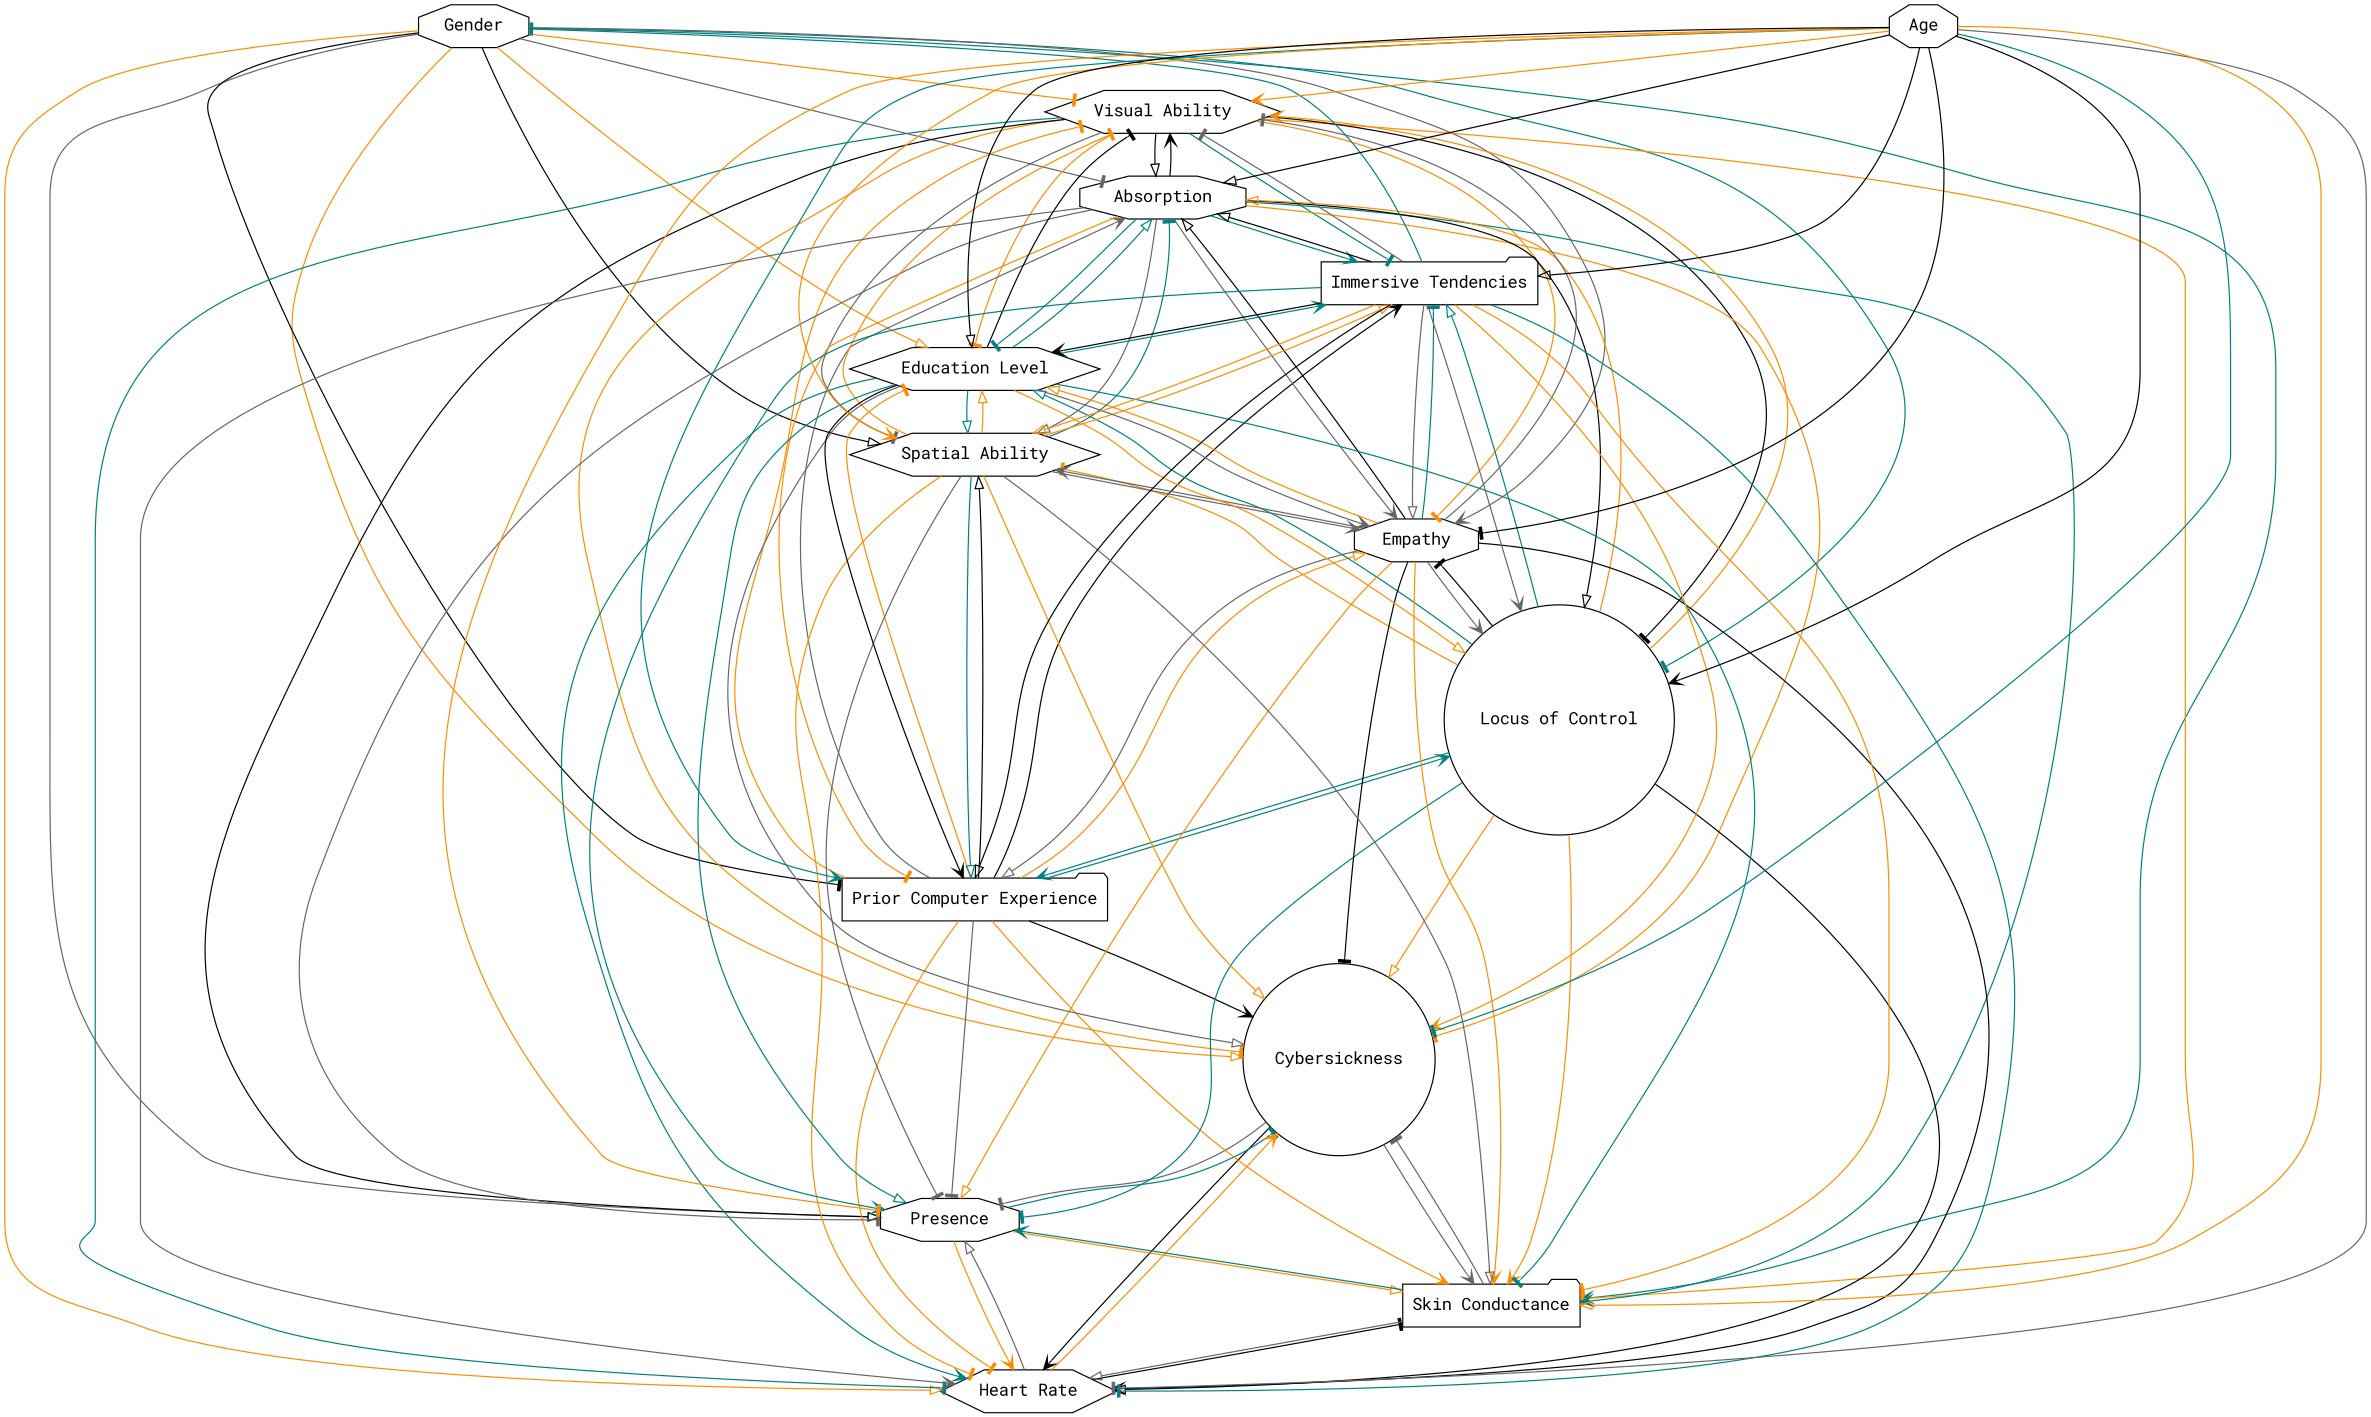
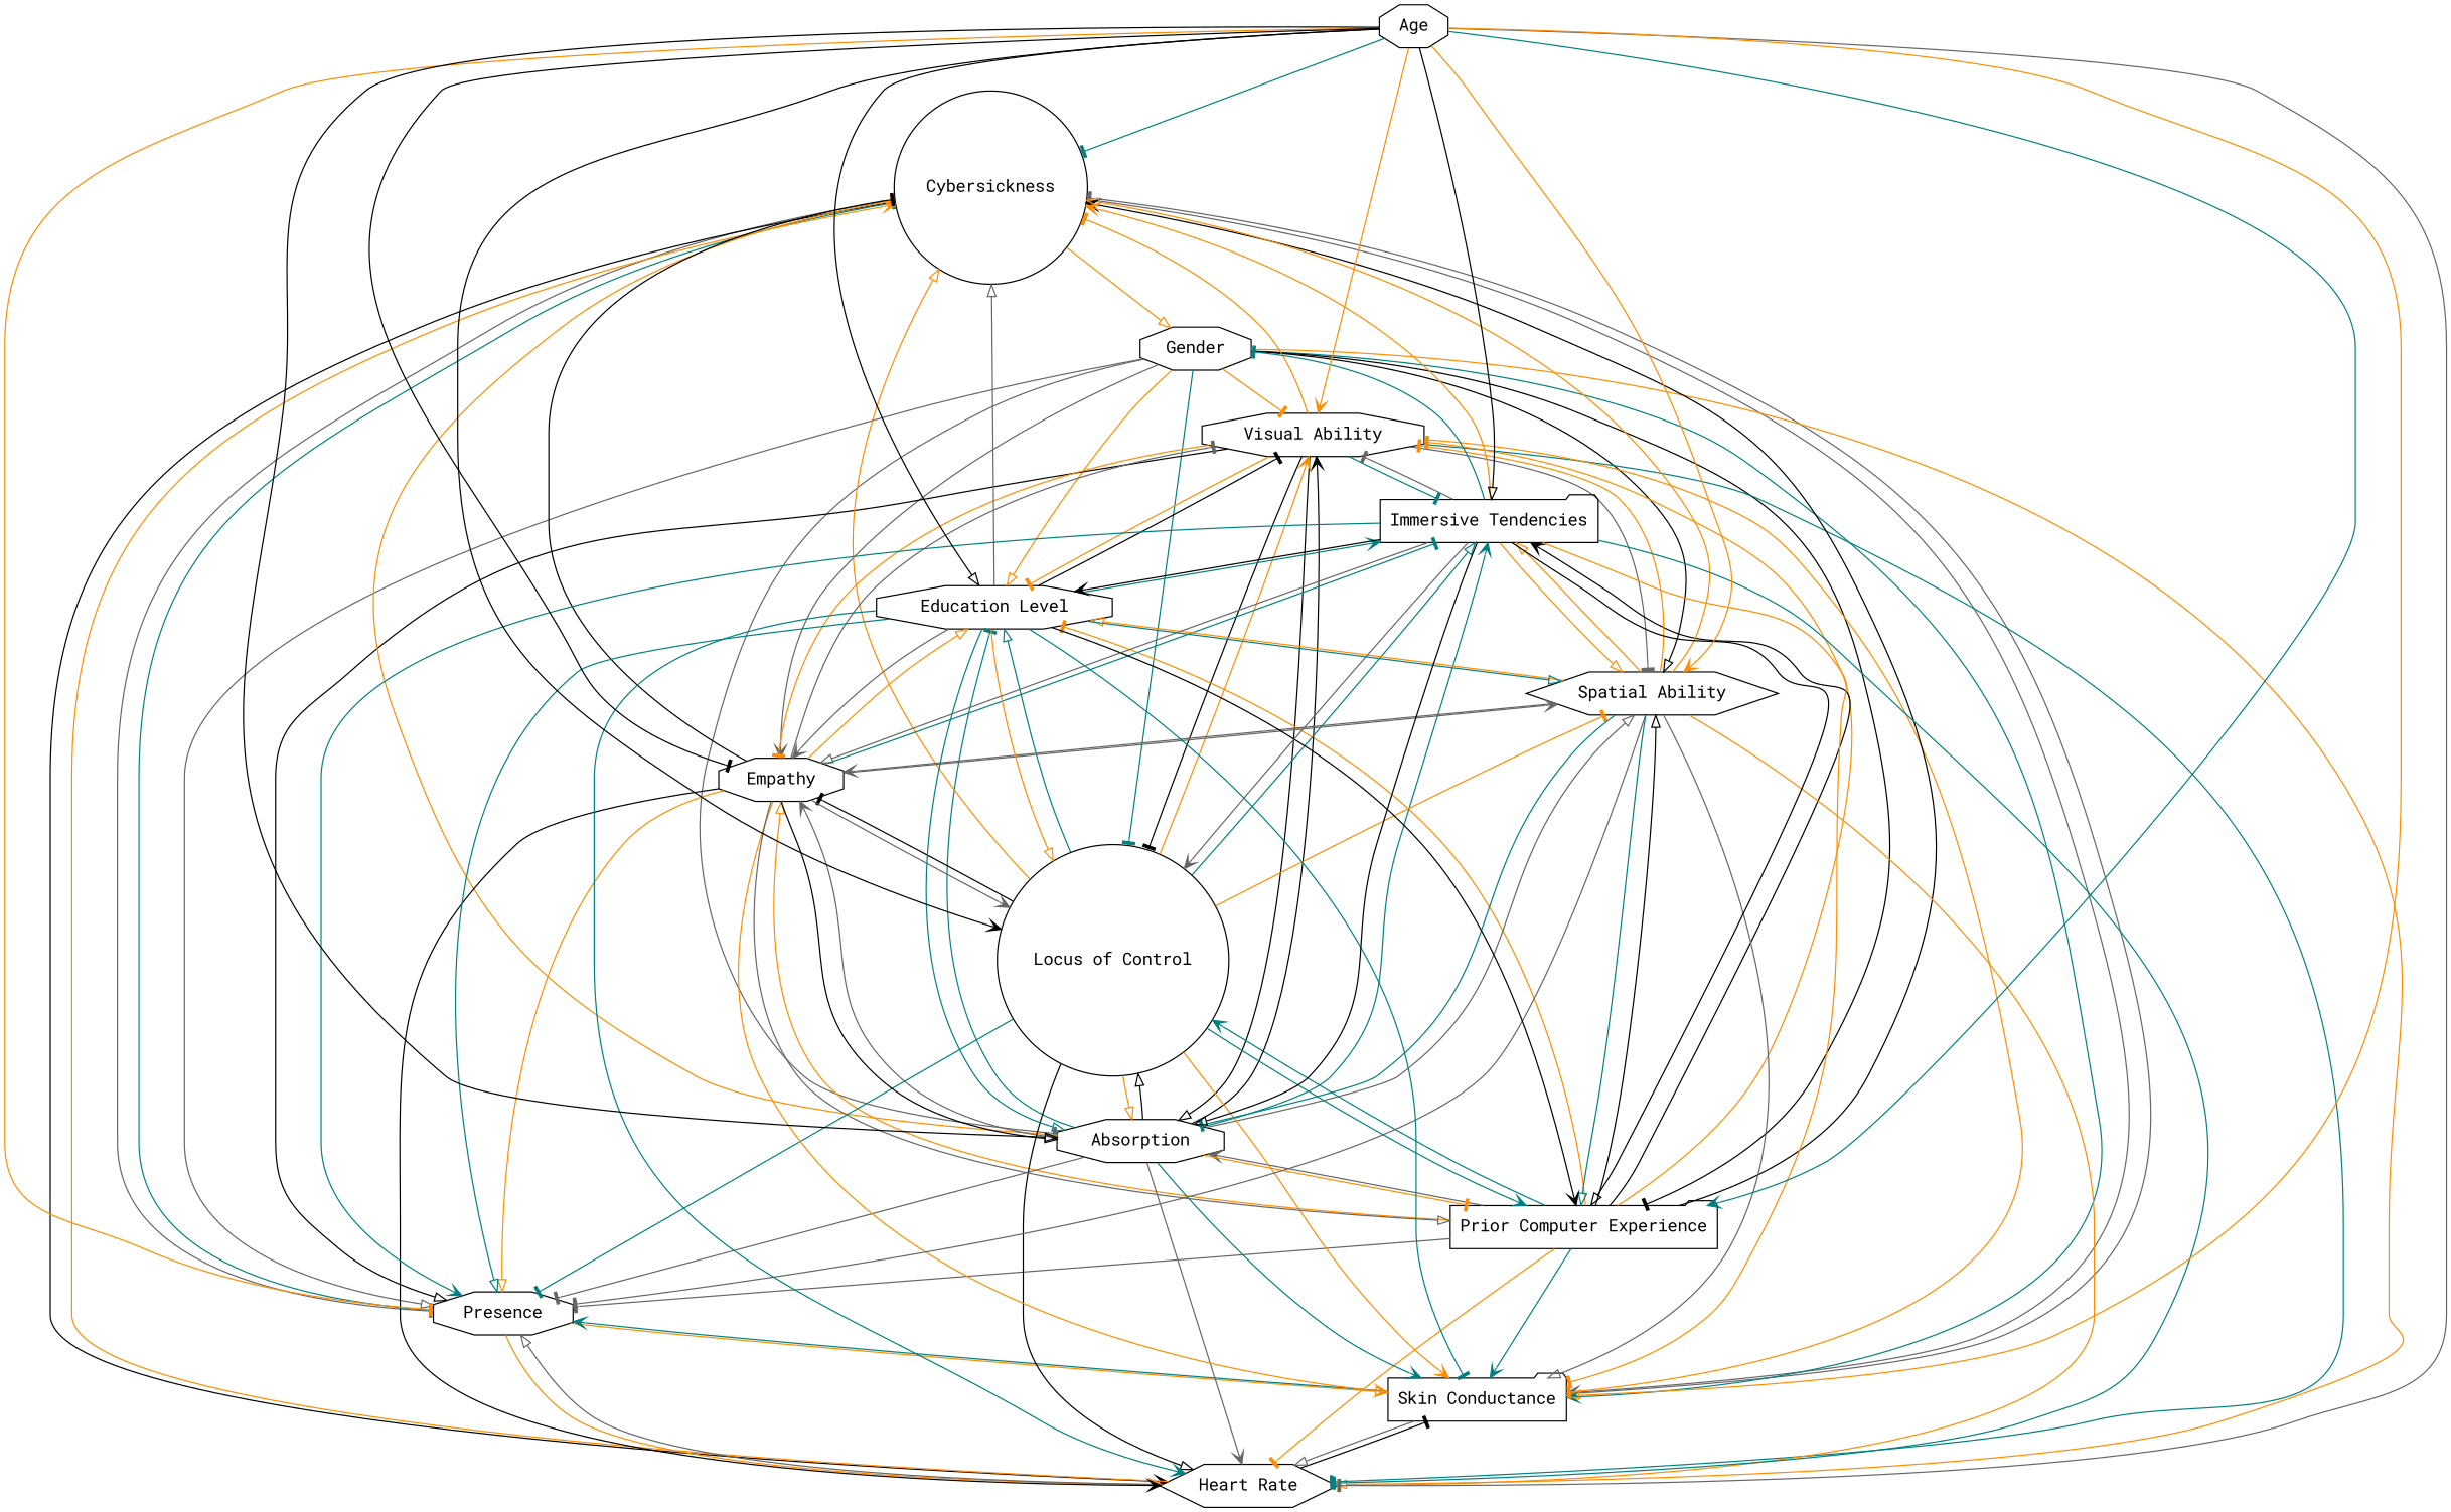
  digraph {
    fontname="Roboto Mono"
    node [fontname="Roboto Mono" shape=octagon]
    edge [arrowhead=tee color=darkorange fontname="Roboto Mono" type=m]
    Cybersickness [shape=circle]
    Presence
    "Heart Rate" [shape=hexagon]
    "Skin Conductance" [shape=folder]
    Gender
-   "Visual Ability" [shape=hexagon]
+   "Visual Ability"
    "Prior Computer Experience" [shape=folder]
    Absorption
    "Locus of Control" [shape=circle]
    Empathy
    "Spatial Ability" [shape=hexagon]
-   "Education Level" [shape=hexagon]
+   "Education Level"
    "Immersive Tendencies" [shape=folder]
    Age
    Cybersickness -> Presence [color=gray40 type=a]
    Cybersickness -> "Heart Rate" [arrowhead=vee color=black]
    Cybersickness -> "Skin Conductance" [arrowhead=vee color=gray40]
    Presence -> Cybersickness [color=teal type=a]
    Presence -> "Heart Rate" [arrowhead=vee]
    Presence -> "Skin Conductance" [arrowhead=onormal]
    "Heart Rate" -> Cybersickness [arrowhead=vee]
    "Heart Rate" -> Presence [arrowhead=onormal color=gray40]
    "Heart Rate" -> "Skin Conductance" [color=black]
    "Skin Conductance" -> Cybersickness [color=gray40]
    "Skin Conductance" -> Presence [arrowhead=vee color=teal]
    "Skin Conductance" -> "Heart Rate" [arrowhead=onormal color=gray40]
-   Gender -> Cybersickness [arrowhead=onormal]
+   Cybersickness -> Gender [arrowhead=onormal]
    Gender -> Presence [arrowhead=onormal color=gray40]
    Gender -> "Heart Rate" [arrowhead=onormal]
    Gender -> "Skin Conductance" [arrowhead=vee color=teal]
    Gender -> "Visual Ability"
    Gender -> "Prior Computer Experience" [color=black]
    Gender -> Absorption [color=gray40]
    Gender -> "Locus of Control" [color=teal]
    Gender -> Empathy [arrowhead=vee color=gray40]
    Gender -> "Spatial Ability" [arrowhead=onormal color=black]
    Gender -> "Education Level" [arrowhead=onormal]
    "Visual Ability" -> Cybersickness
    "Visual Ability" -> Presence [arrowhead=onormal color=black]
    "Visual Ability" -> "Heart Rate" [color=teal]
    "Visual Ability" -> "Skin Conductance"
    "Visual Ability" -> Absorption [arrowhead=onormal color=black]
    "Visual Ability" -> "Locus of Control" [color=black]
    "Visual Ability" -> Empathy
    "Visual Ability" -> "Spatial Ability" [color=gray40]
    "Visual Ability" -> "Education Level"
    "Visual Ability" -> "Immersive Tendencies" [color=teal]
    "Prior Computer Experience" -> Cybersickness [arrowhead=vee color=black]
    "Prior Computer Experience" -> Presence [color=gray40]
    "Prior Computer Experience" -> "Heart Rate"
-   "Prior Computer Experience" -> "Skin Conductance" [arrowhead=vee]
+   "Prior Computer Experience" -> "Skin Conductance" [arrowhead=vee color=teal]
    "Prior Computer Experience" -> "Visual Ability"
    "Prior Computer Experience" -> Absorption [arrowhead=vee color=gray40]
    "Prior Computer Experience" -> "Locus of Control" [arrowhead=vee color=teal]
    "Prior Computer Experience" -> Empathy [arrowhead=onormal]
    "Prior Computer Experience" -> "Spatial Ability" [arrowhead=onormal color=black]
    "Prior Computer Experience" -> "Education Level"
    "Prior Computer Experience" -> "Immersive Tendencies" [arrowhead=vee color=black]
    Absorption -> Cybersickness [type=a]
    Absorption -> Presence [color=gray40 type=sp]
    Absorption -> "Heart Rate" [arrowhead=vee color=gray40]
    Absorption -> "Skin Conductance" [arrowhead=vee color=teal]
    Absorption -> "Visual Ability" [arrowhead=vee color=black]
    Absorption -> "Prior Computer Experience"
    Absorption -> "Locus of Control" [arrowhead=onormal color=black]
    Absorption -> Empathy [arrowhead=vee color=gray40]
    Absorption -> "Spatial Ability" [arrowhead=onormal color=gray40]
    Absorption -> "Education Level" [color=teal]
    Absorption -> "Immersive Tendencies" [arrowhead=vee color=teal type=sp]
    "Locus of Control" -> Cybersickness [arrowhead=onormal type=a]
    "Locus of Control" -> Presence [color=teal type=a]
    "Locus of Control" -> "Heart Rate" [arrowhead=onormal color=black]
    "Locus of Control" -> "Skin Conductance" [arrowhead=vee]
    "Locus of Control" -> "Visual Ability" [arrowhead=vee]
    "Locus of Control" -> "Prior Computer Experience" [arrowhead=vee color=teal]
    "Locus of Control" -> Absorption [arrowhead=onormal]
    "Locus of Control" -> Empathy [color=black]
    "Locus of Control" -> "Spatial Ability"
    "Locus of Control" -> "Education Level" [arrowhead=onormal color=teal]
    "Locus of Control" -> "Immersive Tendencies" [arrowhead=onormal color=teal]
    Empathy -> Cybersickness [color=black type=a]
    Empathy -> Presence [arrowhead=onormal type=a]
    Empathy -> "Heart Rate" [arrowhead=vee color=black]
    Empathy -> "Skin Conductance" [arrowhead=vee]
    Empathy -> "Visual Ability" [color=gray40]
    Empathy -> "Prior Computer Experience" [arrowhead=onormal color=gray40]
    Empathy -> Absorption [arrowhead=onormal color=black]
    Empathy -> "Locus of Control" [arrowhead=vee color=gray40]
    Empathy -> "Spatial Ability" [arrowhead=vee color=gray40]
    Empathy -> "Education Level" [arrowhead=onormal]
    Empathy -> "Immersive Tendencies" [color=teal]
    "Spatial Ability" -> Cybersickness [arrowhead=onormal type=a]
    "Spatial Ability" -> Presence [color=gray40 type=a]
    "Spatial Ability" -> "Heart Rate"
    "Spatial Ability" -> "Skin Conductance" [arrowhead=onormal color=gray40]
    "Spatial Ability" -> "Visual Ability"
    "Spatial Ability" -> "Prior Computer Experience" [arrowhead=onormal color=teal]
    "Spatial Ability" -> Absorption [color=teal]
    "Spatial Ability" -> Empathy [arrowhead=vee color=gray40]
    "Spatial Ability" -> "Education Level" [arrowhead=onormal]
    "Spatial Ability" -> "Immersive Tendencies" [arrowhead=onormal]
    "Education Level" -> Cybersickness [arrowhead=onormal color=gray40 type=a]
    "Education Level" -> Presence [arrowhead=onormal color=teal type=sn]
    "Education Level" -> "Heart Rate" [arrowhead=vee color=teal]
    "Education Level" -> "Skin Conductance" [color=teal]
    "Education Level" -> "Visual Ability" [color=black]
    "Education Level" -> "Prior Computer Experience" [arrowhead=vee color=black]
    "Education Level" -> Absorption [arrowhead=onormal color=teal]
    "Education Level" -> "Locus of Control" [arrowhead=onormal]
    "Education Level" -> Empathy [arrowhead=vee color=gray40]
    "Education Level" -> "Spatial Ability" [arrowhead=onormal color=teal]
    "Education Level" -> "Immersive Tendencies" [arrowhead=vee color=teal]
    "Immersive Tendencies" -> Cybersickness [arrowhead=vee type=sp]
    "Immersive Tendencies" -> Presence [arrowhead=vee color=teal type=sp]
    "Immersive Tendencies" -> "Heart Rate" [color=teal]
    "Immersive Tendencies" -> "Skin Conductance"
    "Immersive Tendencies" -> Gender [color=teal]
    "Immersive Tendencies" -> "Visual Ability" [color=gray40]
    "Immersive Tendencies" -> "Prior Computer Experience" [arrowhead=onormal color=black]
    "Immersive Tendencies" -> Absorption [arrowhead=onormal color=black type=sp]
    "Immersive Tendencies" -> "Locus of Control" [arrowhead=vee color=gray40]
    "Immersive Tendencies" -> Empathy [arrowhead=onormal color=gray40]
    "Immersive Tendencies" -> "Spatial Ability" [arrowhead=onormal]
    "Immersive Tendencies" -> "Education Level" [arrowhead=vee color=black]
    Age -> Cybersickness [color=teal type=a]
    Age -> Presence [type=sn]
    Age -> "Heart Rate" [color=gray40]
    Age -> "Skin Conductance" [arrowhead=onormal]
    Age -> "Visual Ability" [arrowhead=vee]
    Age -> "Prior Computer Experience" [arrowhead=vee color=teal]
    Age -> Absorption [arrowhead=onormal color=black]
    Age -> "Locus of Control" [arrowhead=vee color=black]
    Age -> Empathy [color=black]
    Age -> "Spatial Ability" [arrowhead=vee]
    Age -> "Education Level" [arrowhead=onormal color=black]
    Age -> "Immersive Tendencies" [arrowhead=onormal color=black]
  }
